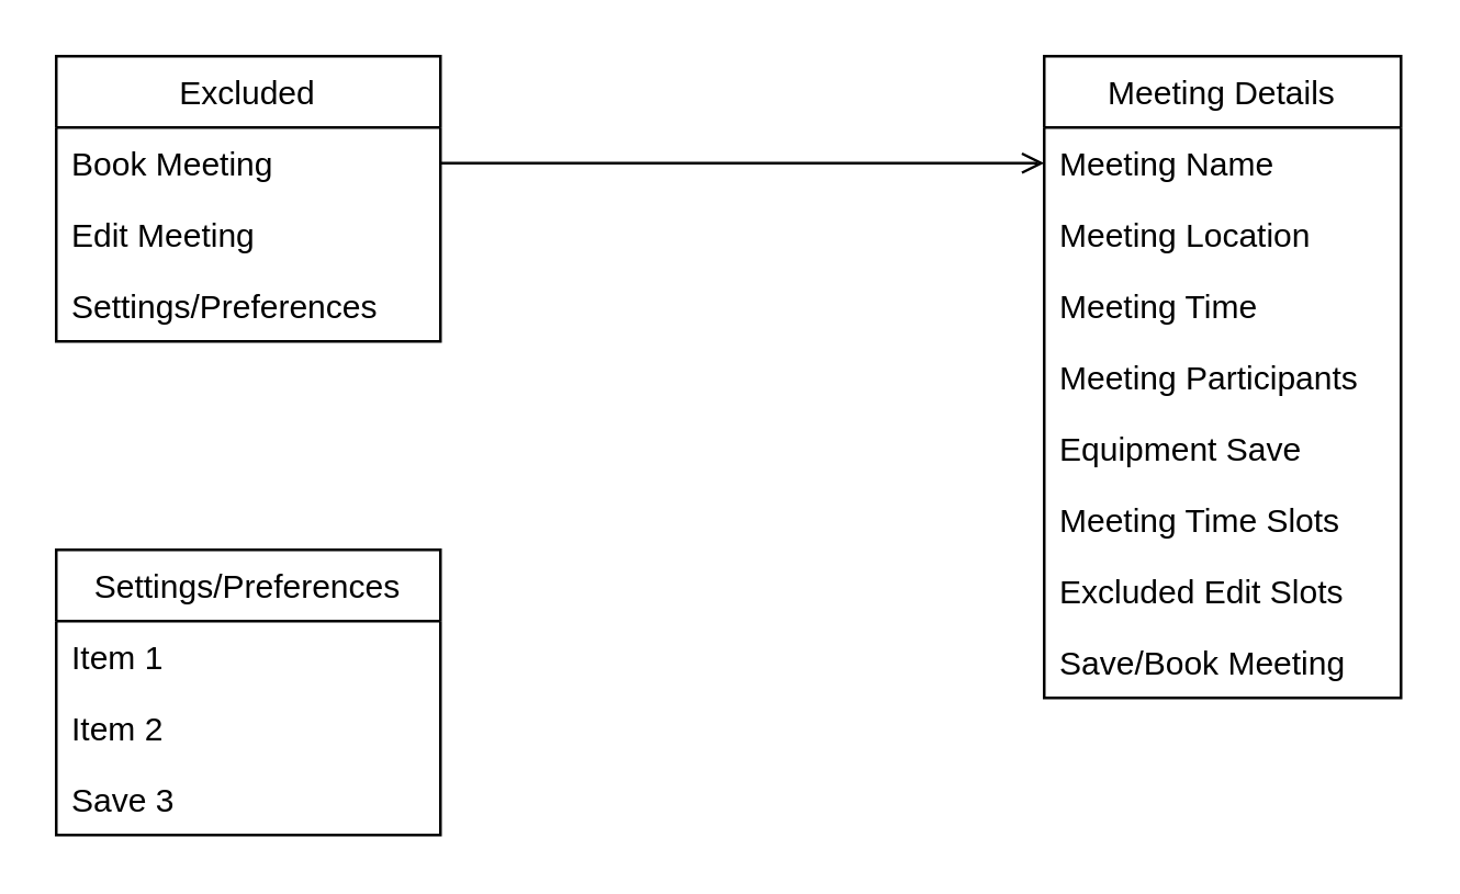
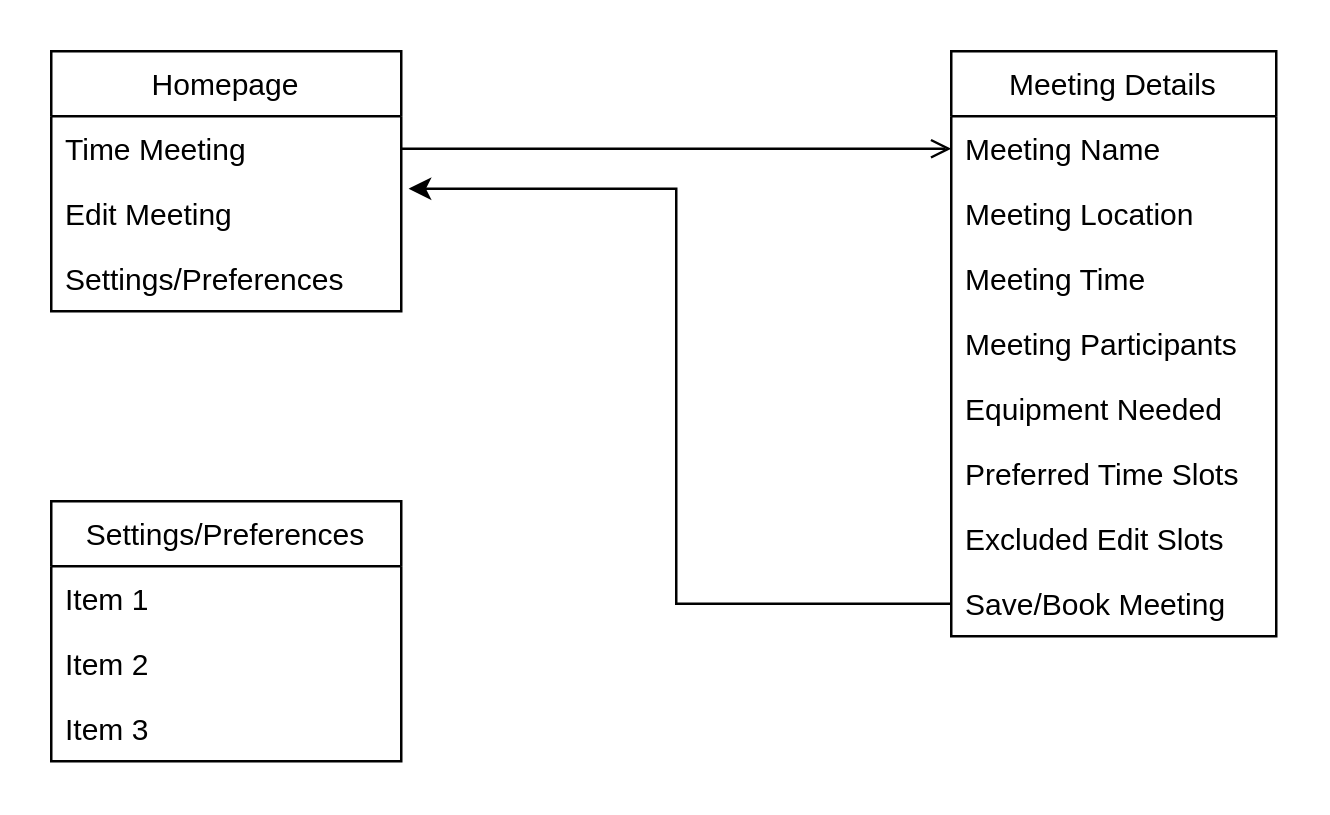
  <mxCell id="0" />
  <mxCell id="1" parent="0" />
- <mxCell id="2" value="Excluded" style="swimlane;fontStyle=0;childLayout=stackLayout;horizontal=1;startSize=26;fillColor=none;horizontalStack=0;resizeParent=1;resizeParentMax=0;resizeLast=0;collapsible=1;marginBottom=0;" vertex="1" parent="1"><mxGeometry x="20" y="20" width="140" height="104" as="geometry" /></mxCell>
- <mxCell id="3" value="Book Meeting" style="text;strokeColor=none;fillColor=none;align=left;verticalAlign=top;spacingLeft=4;spacingRight=4;overflow=hidden;rotatable=0;points=[[0,0.5],[1,0.5]];portConstraint=eastwest;" vertex="1" parent="2"><mxGeometry y="26" width="140" height="26" as="geometry" /></mxCell>
+ <mxCell id="2" value="Homepage" style="swimlane;fontStyle=0;childLayout=stackLayout;horizontal=1;startSize=26;fillColor=none;horizontalStack=0;resizeParent=1;resizeParentMax=0;resizeLast=0;collapsible=1;marginBottom=0;" vertex="1" parent="1"><mxGeometry x="20" y="20" width="140" height="104" as="geometry" /></mxCell>
+ <mxCell id="3" value="Time Meeting" style="text;strokeColor=none;fillColor=none;align=left;verticalAlign=top;spacingLeft=4;spacingRight=4;overflow=hidden;rotatable=0;points=[[0,0.5],[1,0.5]];portConstraint=eastwest;" vertex="1" parent="2"><mxGeometry y="26" width="140" height="26" as="geometry" /></mxCell>
  <mxCell id="4" value="Edit Meeting" style="text;strokeColor=none;fillColor=none;align=left;verticalAlign=top;spacingLeft=4;spacingRight=4;overflow=hidden;rotatable=0;points=[[0,0.5],[1,0.5]];portConstraint=eastwest;" vertex="1" parent="2"><mxGeometry y="52" width="140" height="26" as="geometry" /></mxCell>
  <mxCell id="5" value="Settings/Preferences" style="text;strokeColor=none;fillColor=none;align=left;verticalAlign=top;spacingLeft=4;spacingRight=4;overflow=hidden;rotatable=0;points=[[0,0.5],[1,0.5]];portConstraint=eastwest;" vertex="1" parent="2"><mxGeometry y="78" width="140" height="26" as="geometry" /></mxCell>
  <mxCell id="6" value="Meeting Details" style="swimlane;fontStyle=0;childLayout=stackLayout;horizontal=1;startSize=26;fillColor=none;horizontalStack=0;resizeParent=1;resizeParentMax=0;resizeLast=0;collapsible=1;marginBottom=0;" vertex="1" parent="1"><mxGeometry x="380" y="20" width="130" height="234" as="geometry" /></mxCell>
  <mxCell id="7" value="Meeting Name" style="text;strokeColor=none;fillColor=none;align=left;verticalAlign=top;spacingLeft=4;spacingRight=4;overflow=hidden;rotatable=0;points=[[0,0.5],[1,0.5]];portConstraint=eastwest;" vertex="1" parent="6"><mxGeometry y="26" width="130" height="26" as="geometry" /></mxCell>
  <mxCell id="8" value="Meeting Location" style="text;strokeColor=none;fillColor=none;align=left;verticalAlign=top;spacingLeft=4;spacingRight=4;overflow=hidden;rotatable=0;points=[[0,0.5],[1,0.5]];portConstraint=eastwest;" vertex="1" parent="6"><mxGeometry y="52" width="130" height="26" as="geometry" /></mxCell>
  <mxCell id="9" value="Meeting Time" style="text;strokeColor=none;fillColor=none;align=left;verticalAlign=top;spacingLeft=4;spacingRight=4;overflow=hidden;rotatable=0;points=[[0,0.5],[1,0.5]];portConstraint=eastwest;" vertex="1" parent="6"><mxGeometry y="78" width="130" height="26" as="geometry" /></mxCell>
  <mxCell id="10" value="Meeting Participants" style="text;strokeColor=none;fillColor=none;align=left;verticalAlign=top;spacingLeft=4;spacingRight=4;overflow=hidden;rotatable=0;points=[[0,0.5],[1,0.5]];portConstraint=eastwest;" vertex="1" parent="6"><mxGeometry y="104" width="130" height="26" as="geometry" /></mxCell>
- <mxCell id="11" value="Equipment Save" style="text;strokeColor=none;fillColor=none;align=left;verticalAlign=top;spacingLeft=4;spacingRight=4;overflow=hidden;rotatable=0;points=[[0,0.5],[1,0.5]];portConstraint=eastwest;" vertex="1" parent="6"><mxGeometry y="130" width="130" height="26" as="geometry" /></mxCell>
- <mxCell id="12" value="Meeting Time Slots" style="text;strokeColor=none;fillColor=none;align=left;verticalAlign=top;spacingLeft=4;spacingRight=4;overflow=hidden;rotatable=0;points=[[0,0.5],[1,0.5]];portConstraint=eastwest;" vertex="1" parent="6"><mxGeometry y="156" width="130" height="26" as="geometry" /></mxCell>
+ <mxCell id="11" value="Equipment Needed" style="text;strokeColor=none;fillColor=none;align=left;verticalAlign=top;spacingLeft=4;spacingRight=4;overflow=hidden;rotatable=0;points=[[0,0.5],[1,0.5]];portConstraint=eastwest;" vertex="1" parent="6"><mxGeometry y="130" width="130" height="26" as="geometry" /></mxCell>
+ <mxCell id="12" value="Preferred Time Slots" style="text;strokeColor=none;fillColor=none;align=left;verticalAlign=top;spacingLeft=4;spacingRight=4;overflow=hidden;rotatable=0;points=[[0,0.5],[1,0.5]];portConstraint=eastwest;" vertex="1" parent="6"><mxGeometry y="156" width="130" height="26" as="geometry" /></mxCell>
  <mxCell id="13" value="Excluded Edit Slots" style="text;strokeColor=none;fillColor=none;align=left;verticalAlign=top;spacingLeft=4;spacingRight=4;overflow=hidden;rotatable=0;points=[[0,0.5],[1,0.5]];portConstraint=eastwest;" vertex="1" parent="6"><mxGeometry y="182" width="130" height="26" as="geometry" /></mxCell>
  <mxCell id="14" value="Save/Book Meeting" style="text;strokeColor=none;fillColor=none;align=left;verticalAlign=top;spacingLeft=4;spacingRight=4;overflow=hidden;rotatable=0;points=[[0,0.5],[1,0.5]];portConstraint=eastwest;" vertex="1" parent="6"><mxGeometry y="208" width="130" height="26" as="geometry" /></mxCell>
  <mxCell id="15" value="Settings/Preferences" style="swimlane;fontStyle=0;childLayout=stackLayout;horizontal=1;startSize=26;fillColor=none;horizontalStack=0;resizeParent=1;resizeParentMax=0;resizeLast=0;collapsible=1;marginBottom=0;" vertex="1" parent="1"><mxGeometry x="20" y="200" width="140" height="104" as="geometry" /></mxCell>
  <mxCell id="16" value="Item 1" style="text;strokeColor=none;fillColor=none;align=left;verticalAlign=top;spacingLeft=4;spacingRight=4;overflow=hidden;rotatable=0;points=[[0,0.5],[1,0.5]];portConstraint=eastwest;" vertex="1" parent="15"><mxGeometry y="26" width="140" height="26" as="geometry" /></mxCell>
  <mxCell id="17" value="Item 2" style="text;strokeColor=none;fillColor=none;align=left;verticalAlign=top;spacingLeft=4;spacingRight=4;overflow=hidden;rotatable=0;points=[[0,0.5],[1,0.5]];portConstraint=eastwest;" vertex="1" parent="15"><mxGeometry y="52" width="140" height="26" as="geometry" /></mxCell>
- <mxCell id="18" value="Save 3" style="text;strokeColor=none;fillColor=none;align=left;verticalAlign=top;spacingLeft=4;spacingRight=4;overflow=hidden;rotatable=0;points=[[0,0.5],[1,0.5]];portConstraint=eastwest;" vertex="1" parent="15"><mxGeometry y="78" width="140" height="26" as="geometry" /></mxCell>
+ <mxCell id="18" value="Item 3" style="text;strokeColor=none;fillColor=none;align=left;verticalAlign=top;spacingLeft=4;spacingRight=4;overflow=hidden;rotatable=0;points=[[0,0.5],[1,0.5]];portConstraint=eastwest;" vertex="1" parent="15"><mxGeometry y="78" width="140" height="26" as="geometry" /></mxCell>
  <mxCell id="19" style="edgeStyle=orthogonalEdgeStyle;rounded=0;orthogonalLoop=1;jettySize=auto;html=1;entryX=0;entryY=0.5;entryDx=0;entryDy=0;endArrow=open;" edge="1" parent="1" source="3" target="7"><mxGeometry relative="1" as="geometry" /></mxCell>
+ <mxCell id="20" style="edgeStyle=orthogonalEdgeStyle;rounded=0;orthogonalLoop=1;jettySize=auto;html=1;exitX=0;exitY=0.5;exitDx=0;exitDy=0;entryX=1.021;entryY=0.115;entryDx=0;entryDy=0;entryPerimeter=0;" edge="1" parent="1" source="14" target="4"><mxGeometry relative="1" as="geometry" /></mxCell>
